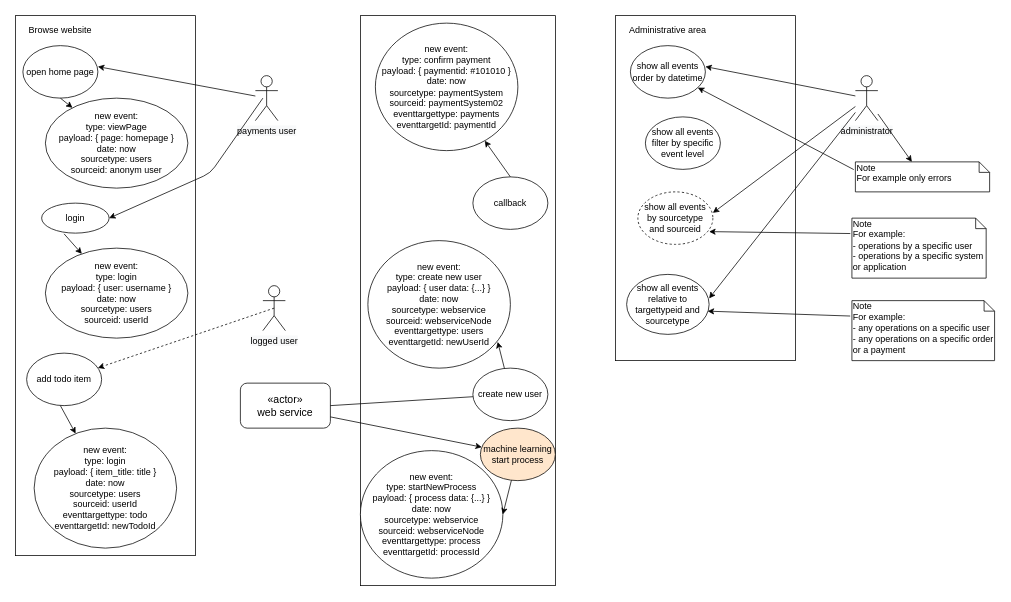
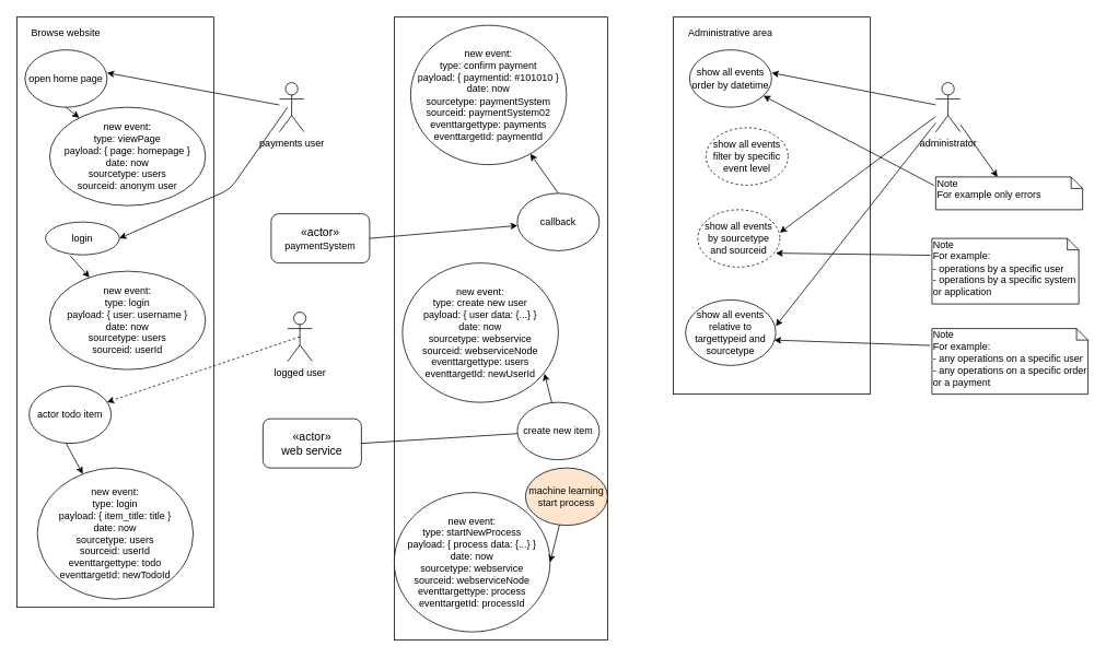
  <mxCell id="0" />
  <mxCell id="1" parent="0" />
  <mxCell id="2" value="" style="rounded=0;whiteSpace=wrap;html=1;" vertex="1" parent="1"><mxGeometry x="20" y="20" width="240" height="720" as="geometry" /></mxCell>
  <mxCell id="3" value="" style="rounded=0;whiteSpace=wrap;html=1;" vertex="1" parent="1"><mxGeometry x="480" y="20" width="260" height="760" as="geometry" /></mxCell>
  <mxCell id="4" value="&lt;span style=&quot;background-color: rgb(248 , 249 , 250)&quot;&gt;payments user&lt;/span&gt;" style="shape=umlActor;verticalLabelPosition=bottom;labelBackgroundColor=#ffffff;verticalAlign=top;html=1;outlineConnect=0;" vertex="1" parent="1"><mxGeometry x="340" y="100" width="30" height="60" as="geometry" /></mxCell>
  <mxCell id="5" value="Browse website" style="text;html=1;strokeColor=none;fillColor=none;align=center;verticalAlign=middle;whiteSpace=wrap;rounded=0;" vertex="1" parent="1"><mxGeometry x="30" y="30" width="100" height="20" as="geometry" /></mxCell>
  <mxCell id="6" value="open home page" style="ellipse;whiteSpace=wrap;html=1;" vertex="1" parent="1"><mxGeometry x="30" y="60" width="100" height="70" as="geometry" /></mxCell>
  <mxCell id="7" value="" style="endArrow=classic;html=1;entryX=1;entryY=0.4;entryDx=0;entryDy=0;entryPerimeter=0;" edge="1" parent="1" source="4" target="6"><mxGeometry width="50" height="50" relative="1" as="geometry"><mxPoint x="370" y="340" as="sourcePoint" /><mxPoint x="420" y="290" as="targetPoint" /></mxGeometry></mxCell>
  <mxCell id="8" value="" style="endArrow=classic;html=1;exitX=0.5;exitY=1;exitDx=0;exitDy=0;" edge="1" parent="1" source="6" target="9"><mxGeometry width="50" height="50" relative="1" as="geometry"><mxPoint x="370" y="340" as="sourcePoint" /><mxPoint x="340" y="240" as="targetPoint" /></mxGeometry></mxCell>
  <mxCell id="9" value="new event:&lt;br&gt;type: viewPage&lt;br&gt;payload: { page: homepage }&lt;br&gt;date: now&lt;br&gt;sourcetype: users&lt;br&gt;sourceid: anonym user" style="ellipse;whiteSpace=wrap;html=1;" vertex="1" parent="1"><mxGeometry x="60" y="130" width="190" height="120" as="geometry" /></mxCell>
  <mxCell id="10" value="&lt;span style=&quot;background-color: rgb(248 , 249 , 250)&quot;&gt;logged user&lt;/span&gt;" style="shape=umlActor;verticalLabelPosition=bottom;labelBackgroundColor=#ffffff;verticalAlign=top;html=1;outlineConnect=0;" vertex="1" parent="1"><mxGeometry x="350" y="380" width="30" height="60" as="geometry" /></mxCell>
  <mxCell id="11" value="login" style="ellipse;whiteSpace=wrap;html=1;" vertex="1" parent="1"><mxGeometry x="55" y="270" width="90" height="40" as="geometry" /></mxCell>
  <mxCell id="12" value="" style="endArrow=classic;html=1;entryX=1;entryY=0.5;entryDx=0;entryDy=0;" edge="1" parent="1" target="11"><mxGeometry width="50" height="50" relative="1" as="geometry"><mxPoint x="350" y="130" as="sourcePoint" /><mxPoint x="140" y="98" as="targetPoint" /><Array as="points"><mxPoint x="280" y="230" /></Array></mxGeometry></mxCell>
  <mxCell id="13" value="new event:&lt;br&gt;type: login&lt;br&gt;payload: { user: username }&lt;br&gt;date: now&lt;br&gt;sourcetype: users&lt;br&gt;sourceid: userId" style="ellipse;whiteSpace=wrap;html=1;" vertex="1" parent="1"><mxGeometry x="60" y="330" width="190" height="120" as="geometry" /></mxCell>
  <mxCell id="14" value="" style="endArrow=classic;html=1;exitX=0.333;exitY=1.025;exitDx=0;exitDy=0;exitPerimeter=0;" edge="1" parent="1" source="11" target="13"><mxGeometry width="50" height="50" relative="1" as="geometry"><mxPoint x="90" y="140" as="sourcePoint" /><mxPoint x="106.134" y="152.907" as="targetPoint" /></mxGeometry></mxCell>
- <mxCell id="15" value="add todo item" style="ellipse;whiteSpace=wrap;html=1;" vertex="1" parent="1"><mxGeometry x="35" y="470" width="100" height="70" as="geometry" /></mxCell>
+ <mxCell id="15" value="actor todo item" style="ellipse;whiteSpace=wrap;html=1;" vertex="1" parent="1"><mxGeometry x="35" y="470" width="100" height="70" as="geometry" /></mxCell>
  <mxCell id="16" value="" style="endArrow=classic;html=1;exitX=0.5;exitY=0.5;exitDx=0;exitDy=0;exitPerimeter=0;dashed=1;" edge="1" parent="1" source="10" target="15"><mxGeometry width="50" height="50" relative="1" as="geometry"><mxPoint x="350" y="137.2" as="sourcePoint" /><mxPoint x="140" y="98" as="targetPoint" /></mxGeometry></mxCell>
  <mxCell id="17" value="new event:&lt;br&gt;type: login&lt;br&gt;payload: { item_title: title }&lt;br&gt;date: now&lt;br&gt;sourcetype: users&lt;br&gt;sourceid: userId&lt;br&gt;eventtargettype: todo&lt;br&gt;eventtargetId: newTodoId" style="ellipse;whiteSpace=wrap;html=1;" vertex="1" parent="1"><mxGeometry x="45" y="570" width="190" height="160" as="geometry" /></mxCell>
  <mxCell id="18" value="" style="endArrow=classic;html=1;" edge="1" parent="1" target="17"><mxGeometry width="50" height="50" relative="1" as="geometry"><mxPoint x="80" y="540" as="sourcePoint" /><mxPoint x="116.134" y="381.907" as="targetPoint" /></mxGeometry></mxCell>
+ <mxCell id="19" value="&lt;span style=&quot;font-family: sans-serif ; font-size: 14px ; text-align: left ; background-color: rgb(255 , 255 , 255)&quot;&gt;«actor&lt;/span&gt;&lt;span style=&quot;font-family: sans-serif ; font-size: 14px ; text-align: left ; background-color: rgb(255 , 255 , 255)&quot;&gt;»&lt;br&gt;&lt;/span&gt;paymentSystem&lt;span style=&quot;font-family: sans-serif ; font-size: 14px ; text-align: left ; background-color: rgb(255 , 255 , 255)&quot;&gt;&lt;br&gt;&lt;/span&gt;" style="rounded=1;whiteSpace=wrap;html=1;" vertex="1" parent="1"><mxGeometry x="330" y="260" width="120" height="60" as="geometry" /></mxCell>
  <mxCell id="20" value="&lt;span style=&quot;font-family: sans-serif ; font-size: 14px ; text-align: left ; background-color: rgb(255 , 255 , 255)&quot;&gt;«actor&lt;/span&gt;&lt;span style=&quot;font-family: sans-serif ; font-size: 14px ; text-align: left ; background-color: rgb(255 , 255 , 255)&quot;&gt;»&lt;br&gt;web service&lt;br&gt;&lt;/span&gt;" style="rounded=1;whiteSpace=wrap;html=1;" vertex="1" parent="1"><mxGeometry x="320" y="510" width="120" height="60" as="geometry" /></mxCell>
  <mxCell id="21" value="callback" style="ellipse;whiteSpace=wrap;html=1;" vertex="1" parent="1"><mxGeometry x="630" y="235" width="100" height="70" as="geometry" /></mxCell>
  <mxCell id="22" value="" style="endArrow=classic;html=1;exitX=0.5;exitY=0;exitDx=0;exitDy=0;" edge="1" parent="1" source="21" target="23"><mxGeometry width="50" height="50" relative="1" as="geometry"><mxPoint x="810" y="240" as="sourcePoint" /><mxPoint x="780" y="140" as="targetPoint" /></mxGeometry></mxCell>
  <mxCell id="23" value="new event:&lt;br&gt;type: confirm payment&lt;br&gt;payload: { paymentid: #101010 }&lt;br&gt;date: now&lt;br&gt;sourcetype: paymentSystem&lt;br&gt;sourceid: paymentSystem02&lt;br&gt;eventtargettype: payments&lt;br&gt;eventtargetId: paymentId" style="ellipse;whiteSpace=wrap;html=1;" vertex="1" parent="1"><mxGeometry x="500" y="30" width="190" height="170" as="geometry" /></mxCell>
- <mxCell id="25" value="create new user" style="ellipse;whiteSpace=wrap;html=1;" vertex="1" parent="1"><mxGeometry x="630" y="490" width="100" height="70" as="geometry" /></mxCell>
+ <mxCell id="24" value="" style="endArrow=classic;html=1;exitX=1;exitY=0.5;exitDx=0;exitDy=0;" edge="1" parent="1" source="19" target="21"><mxGeometry width="50" height="50" relative="1" as="geometry"><mxPoint x="375" y="420" as="sourcePoint" /><mxPoint x="139.993" y="499.734" as="targetPoint" /></mxGeometry></mxCell>
+ <mxCell id="25" value="create new item" style="ellipse;whiteSpace=wrap;html=1;" vertex="1" parent="1"><mxGeometry x="630" y="490" width="100" height="70" as="geometry" /></mxCell>
  <mxCell id="26" value="new event:&lt;br&gt;type: create new user&lt;br&gt;payload: { user data: {...} }&lt;br&gt;date: now&lt;br&gt;sourcetype: webservice&lt;br&gt;sourceid: webserviceNode&lt;br&gt;eventtargettype: users&lt;br&gt;eventtargetId: newUserId" style="ellipse;whiteSpace=wrap;html=1;" vertex="1" parent="1"><mxGeometry x="490" y="320" width="190" height="170" as="geometry" /></mxCell>
  <mxCell id="27" value="" style="endArrow=none;html=1;exitX=1;exitY=0.5;exitDx=0;exitDy=0;" edge="1" parent="1" target="25" source="20"><mxGeometry width="50" height="50" relative="1" as="geometry"><mxPoint x="470" y="620" as="sourcePoint" /><mxPoint x="159.993" y="829.734" as="targetPoint" /></mxGeometry></mxCell>
  <mxCell id="28" value="" style="endArrow=classic;html=1;entryX=0.911;entryY=0.794;entryDx=0;entryDy=0;entryPerimeter=0;" edge="1" parent="1" source="25" target="26"><mxGeometry width="50" height="50" relative="1" as="geometry"><mxPoint x="690" y="230" as="sourcePoint" /><mxPoint x="660.727" y="193.839" as="targetPoint" /></mxGeometry></mxCell>
  <mxCell id="29" value="machine learning&lt;br&gt;start process" style="ellipse;whiteSpace=wrap;html=1;fillColor=#ffe6cc;" vertex="1" parent="1"><mxGeometry x="640" y="570" width="100" height="70" as="geometry" /></mxCell>
  <mxCell id="30" value="new event:&lt;br&gt;type: startNewProcess&lt;br&gt;payload: { process data: {...} }&lt;br&gt;date: now&lt;br&gt;sourcetype: webservice&lt;br&gt;sourceid: webserviceNode&lt;br&gt;eventtargettype: process&lt;br&gt;eventtargetId: processId" style="ellipse;whiteSpace=wrap;html=1;" vertex="1" parent="1"><mxGeometry x="480" y="600" width="190" height="170" as="geometry" /></mxCell>
- <mxCell id="31" value="" style="endArrow=classic;html=1;exitX=1;exitY=0.75;exitDx=0;exitDy=0;" edge="1" parent="1" target="29" source="20"><mxGeometry width="50" height="50" relative="1" as="geometry"><mxPoint x="420" y="730" as="sourcePoint" /><mxPoint x="139.993" y="1019.734" as="targetPoint" /></mxGeometry></mxCell>
  <mxCell id="32" value="" style="endArrow=classic;html=1;entryX=1;entryY=0.5;entryDx=0;entryDy=0;" edge="1" parent="1" source="29" target="30"><mxGeometry width="50" height="50" relative="1" as="geometry"><mxPoint x="670" y="420" as="sourcePoint" /><mxPoint x="640.727" y="383.839" as="targetPoint" /></mxGeometry></mxCell>
  <mxCell id="33" value="" style="rounded=0;whiteSpace=wrap;html=1;" vertex="1" parent="1"><mxGeometry x="820" y="20" width="240" height="460" as="geometry" /></mxCell>
  <mxCell id="34" value="&lt;span style=&quot;background-color: rgb(248 , 249 , 250)&quot;&gt;administrator&lt;/span&gt;" style="shape=umlActor;verticalLabelPosition=bottom;labelBackgroundColor=#ffffff;verticalAlign=top;html=1;outlineConnect=0;" vertex="1" parent="1"><mxGeometry x="1140" y="100" width="30" height="60" as="geometry" /></mxCell>
  <mxCell id="35" value="Administrative area" style="text;html=1;strokeColor=none;fillColor=none;align=center;verticalAlign=middle;whiteSpace=wrap;rounded=0;" vertex="1" parent="1"><mxGeometry x="830" y="30" width="120" height="20" as="geometry" /></mxCell>
  <mxCell id="36" value="show all events&lt;br&gt;order by datetime" style="ellipse;whiteSpace=wrap;html=1;" vertex="1" parent="1"><mxGeometry x="840" y="60" width="100" height="70" as="geometry" /></mxCell>
  <mxCell id="37" value="" style="endArrow=classic;html=1;entryX=1;entryY=0.4;entryDx=0;entryDy=0;entryPerimeter=0;" edge="1" parent="1" source="34" target="36"><mxGeometry width="50" height="50" relative="1" as="geometry"><mxPoint x="1170" y="340" as="sourcePoint" /><mxPoint x="1220" y="290" as="targetPoint" /></mxGeometry></mxCell>
  <mxCell id="38" value="show all events&lt;br&gt;by sourcetype and sourceid" style="ellipse;whiteSpace=wrap;html=1;dashed=1;" vertex="1" parent="1"><mxGeometry x="850" y="255" width="100" height="70" as="geometry" /></mxCell>
  <mxCell id="39" value="" style="endArrow=classic;html=1;entryX=1;entryY=0.4;entryDx=0;entryDy=0;entryPerimeter=0;" edge="1" parent="1" target="38" source="34"><mxGeometry width="50" height="50" relative="1" as="geometry"><mxPoint x="1230" y="207.2" as="sourcePoint" /><mxPoint x="1310" y="370" as="targetPoint" /></mxGeometry></mxCell>
  <mxCell id="40" value="show all events&lt;br&gt;relative to targettypeid and sourcetype" style="ellipse;whiteSpace=wrap;html=1;" vertex="1" parent="1"><mxGeometry x="835" y="365" width="110" height="80" as="geometry" /></mxCell>
  <mxCell id="41" value="" style="endArrow=classic;html=1;entryX=1;entryY=0.4;entryDx=0;entryDy=0;entryPerimeter=0;" edge="1" parent="1" target="40" source="34"><mxGeometry width="50" height="50" relative="1" as="geometry"><mxPoint x="1080" y="220.002" as="sourcePoint" /><mxPoint x="1250" y="455.78" as="targetPoint" /></mxGeometry></mxCell>
  <mxCell id="42" value="Note&lt;br&gt;For example:&lt;br&gt;- operations by a specific user&lt;br&gt;- operations by a specific system or application" style="shape=note;whiteSpace=wrap;html=1;size=14;verticalAlign=top;align=left;spacingTop=-6;" vertex="1" parent="1"><mxGeometry x="1135.39" y="290" width="179" height="80" as="geometry" /></mxCell>
  <mxCell id="43" value="" style="endArrow=classic;html=1;exitX=-0.012;exitY=0.257;exitDx=0;exitDy=0;exitPerimeter=0;entryX=0.95;entryY=0.757;entryDx=0;entryDy=0;entryPerimeter=0;" edge="1" parent="1" source="42" target="38"><mxGeometry width="50" height="50" relative="1" as="geometry"><mxPoint x="1150" y="144.222" as="sourcePoint" /><mxPoint x="1010" y="180" as="targetPoint" /></mxGeometry></mxCell>
  <mxCell id="44" value="Note&lt;br&gt;For example:&lt;br&gt;- any operations on a specific user&lt;br&gt;- any operations on a specific order or a payment" style="shape=note;whiteSpace=wrap;html=1;size=14;verticalAlign=top;align=left;spacingTop=-6;" vertex="1" parent="1"><mxGeometry x="1135.39" y="400" width="190.22" height="80" as="geometry" /></mxCell>
  <mxCell id="45" value="" style="endArrow=classic;html=1;exitX=-0.012;exitY=0.257;exitDx=0;exitDy=0;exitPerimeter=0;entryX=0.982;entryY=0.613;entryDx=0;entryDy=0;entryPerimeter=0;" edge="1" parent="1" source="44" target="40"><mxGeometry width="50" height="50" relative="1" as="geometry"><mxPoint x="1129.78" y="238.432" as="sourcePoint" /><mxPoint x="990.004" y="290" as="targetPoint" /></mxGeometry></mxCell>
- <mxCell id="46" value="show all events&lt;br&gt;filter by specific event level" style="ellipse;whiteSpace=wrap;html=1;" vertex="1" parent="1"><mxGeometry x="860" y="155" width="100" height="70" as="geometry" /></mxCell>
+ <mxCell id="46" value="show all events&lt;br&gt;filter by specific event level" style="ellipse;whiteSpace=wrap;html=1;dashed=1;" vertex="1" parent="1"><mxGeometry x="860" y="155" width="100" height="70" as="geometry" /></mxCell>
  <mxCell id="47" value="" style="endArrow=classic;html=1;" edge="1" parent="1" source="34" target="48"><mxGeometry width="50" height="50" relative="1" as="geometry"><mxPoint x="1150" y="151.195" as="sourcePoint" /><mxPoint x="960" y="293" as="targetPoint" /></mxGeometry></mxCell>
  <mxCell id="48" value="Note&lt;br&gt;For example only errors" style="shape=note;whiteSpace=wrap;html=1;size=14;verticalAlign=top;align=left;spacingTop=-6;" vertex="1" parent="1"><mxGeometry x="1140" y="215" width="179" height="40" as="geometry" /></mxCell>
  <mxCell id="49" value="" style="endArrow=classic;html=1;exitX=-0.012;exitY=0.257;exitDx=0;exitDy=0;exitPerimeter=0;" edge="1" parent="1" source="48" target="36"><mxGeometry width="50" height="50" relative="1" as="geometry"><mxPoint x="1155" y="54.222" as="sourcePoint" /><mxPoint x="950" y="217.99" as="targetPoint" /></mxGeometry></mxCell>
